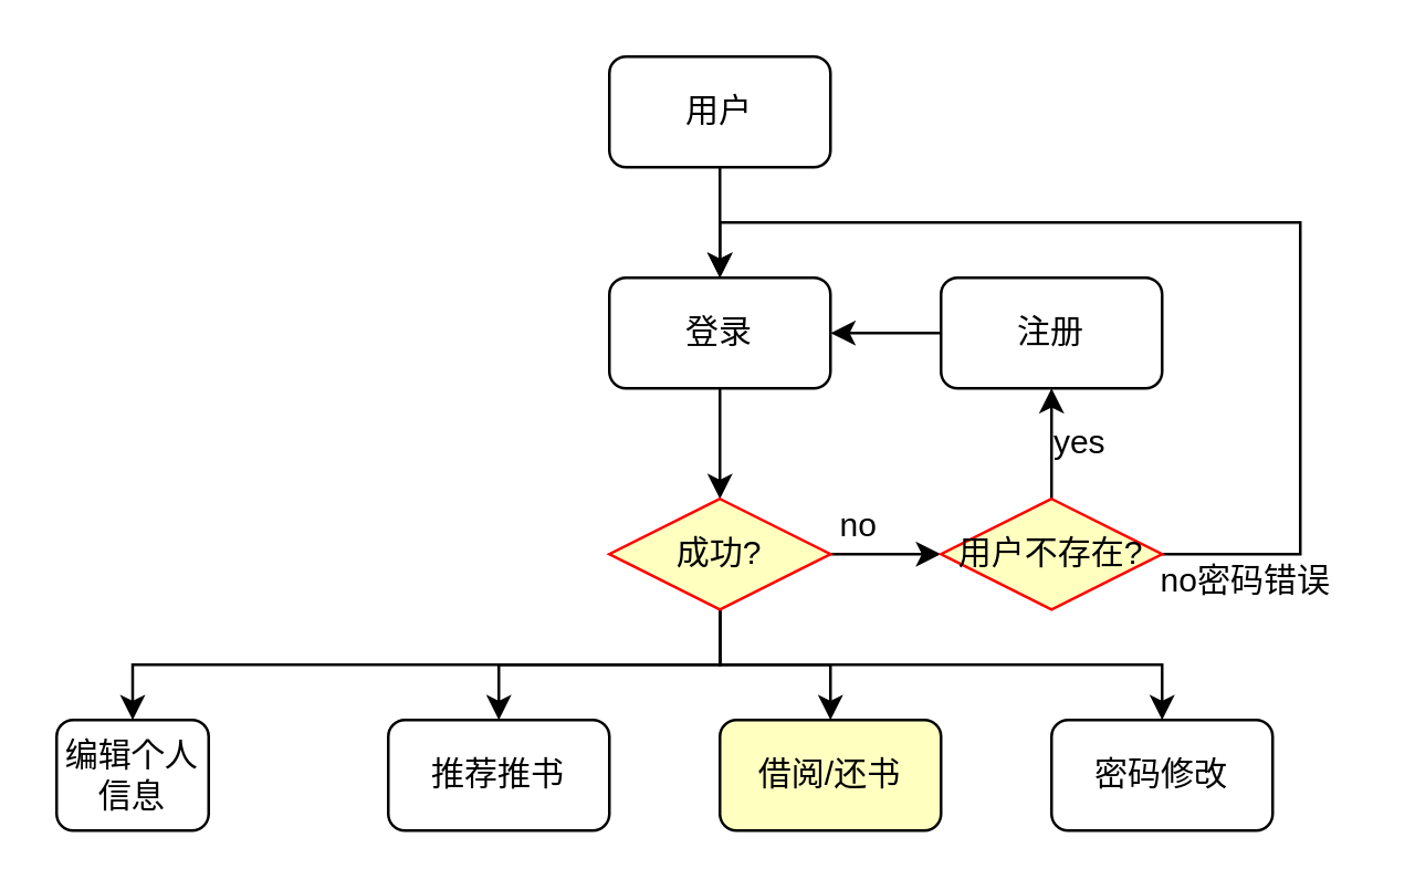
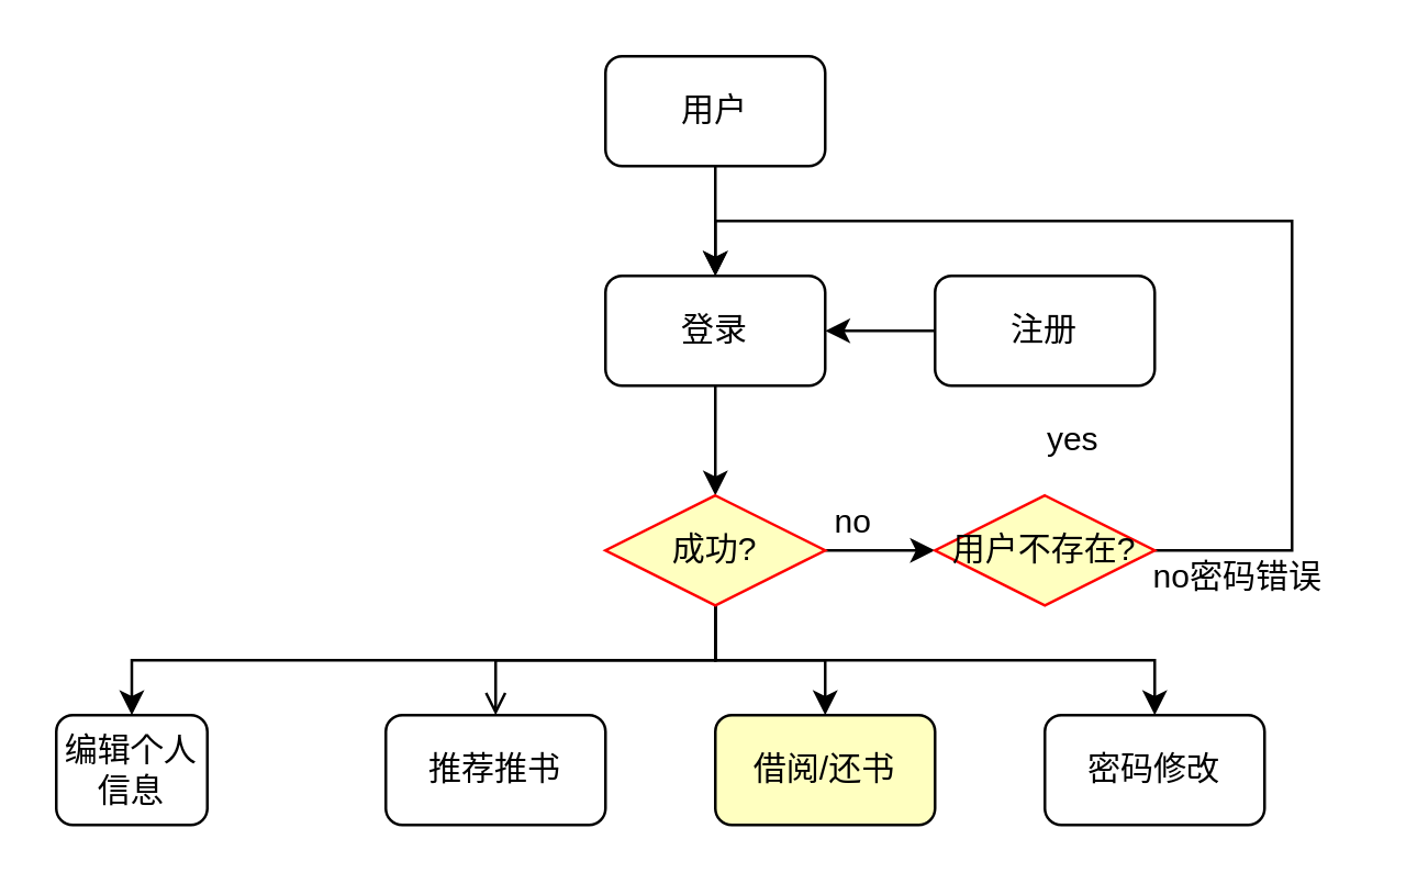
  <mxCell id="0" />
  <mxCell id="1" parent="0" />
  <mxCell id="2" value="" style="edgeStyle=orthogonalEdgeStyle;rounded=0;orthogonalLoop=1;jettySize=auto;html=1;" edge="1" parent="1" source="3" target="5"><mxGeometry relative="1" as="geometry" /></mxCell>
  <mxCell id="3" value="用户" style="rounded=1;whiteSpace=wrap;html=1;" vertex="1" parent="1"><mxGeometry x="220" y="20" width="80" height="40" as="geometry" /></mxCell>
  <mxCell id="4" value="" style="edgeStyle=orthogonalEdgeStyle;rounded=0;orthogonalLoop=1;jettySize=auto;html=1;" edge="1" parent="1" source="5" target="11"><mxGeometry relative="1" as="geometry" /></mxCell>
  <mxCell id="5" value="登录" style="rounded=1;whiteSpace=wrap;html=1;" vertex="1" parent="1"><mxGeometry x="220" y="100" width="80" height="40" as="geometry" /></mxCell>
  <mxCell id="6" style="edgeStyle=orthogonalEdgeStyle;rounded=0;orthogonalLoop=1;jettySize=auto;html=1;exitX=1;exitY=0.5;exitDx=0;exitDy=0;entryX=0;entryY=0.5;entryDx=0;entryDy=0;" edge="1" parent="1" source="11" target="14"><mxGeometry relative="1" as="geometry" /></mxCell>
  <mxCell id="7" style="edgeStyle=orthogonalEdgeStyle;rounded=0;orthogonalLoop=1;jettySize=auto;html=1;exitX=0.5;exitY=1;exitDx=0;exitDy=0;" edge="1" parent="1" source="11" target="21"><mxGeometry relative="1" as="geometry" /></mxCell>
  <mxCell id="8" style="edgeStyle=orthogonalEdgeStyle;rounded=0;orthogonalLoop=1;jettySize=auto;html=1;exitX=0.5;exitY=1;exitDx=0;exitDy=0;" edge="1" parent="1" source="11" target="22"><mxGeometry relative="1" as="geometry" /></mxCell>
- <mxCell id="9" style="edgeStyle=orthogonalEdgeStyle;rounded=0;orthogonalLoop=1;jettySize=auto;html=1;exitX=0.5;exitY=1;exitDx=0;exitDy=0;entryX=0.5;entryY=0;entryDx=0;entryDy=0;" edge="1" parent="1" source="11" target="20"><mxGeometry relative="1" as="geometry" /></mxCell>
+ <mxCell id="9" style="edgeStyle=orthogonalEdgeStyle;rounded=0;orthogonalLoop=1;jettySize=auto;html=1;exitX=0.5;exitY=1;exitDx=0;exitDy=0;entryX=0.5;entryY=0;entryDx=0;entryDy=0;endArrow=open;" edge="1" parent="1" source="11" target="20"><mxGeometry relative="1" as="geometry" /></mxCell>
  <mxCell id="10" style="edgeStyle=orthogonalEdgeStyle;rounded=0;orthogonalLoop=1;jettySize=auto;html=1;exitX=0.5;exitY=1;exitDx=0;exitDy=0;" edge="1" parent="1" source="11" target="23"><mxGeometry relative="1" as="geometry" /></mxCell>
  <mxCell id="11" value="成功?" style="rhombus;whiteSpace=wrap;html=1;fillColor=#ffffc0;strokeColor=#ff0000;" vertex="1" parent="1"><mxGeometry x="220" y="180" width="80" height="40" as="geometry" /></mxCell>
- <mxCell id="12" style="edgeStyle=orthogonalEdgeStyle;rounded=0;orthogonalLoop=1;jettySize=auto;html=1;exitX=0.5;exitY=0;exitDx=0;exitDy=0;entryX=0.5;entryY=1;entryDx=0;entryDy=0;" edge="1" parent="1" source="14" target="16"><mxGeometry relative="1" as="geometry" /></mxCell>
  <mxCell id="13" style="edgeStyle=orthogonalEdgeStyle;rounded=0;orthogonalLoop=1;jettySize=auto;html=1;exitX=1;exitY=0.5;exitDx=0;exitDy=0;entryX=0.5;entryY=0;entryDx=0;entryDy=0;" edge="1" parent="1" source="14" target="5"><mxGeometry relative="1" as="geometry"><Array as="points"><mxPoint x="470" y="200" /><mxPoint x="470" y="80" /><mxPoint x="260" y="80" /></Array></mxGeometry></mxCell>
  <mxCell id="14" value="用户不存在?" style="rhombus;whiteSpace=wrap;html=1;fillColor=#ffffc0;strokeColor=#ff0000;" vertex="1" parent="1"><mxGeometry x="340" y="180" width="80" height="40" as="geometry" /></mxCell>
  <mxCell id="15" style="edgeStyle=orthogonalEdgeStyle;rounded=0;orthogonalLoop=1;jettySize=auto;html=1;exitX=0;exitY=0.5;exitDx=0;exitDy=0;" edge="1" parent="1" source="16" target="5"><mxGeometry relative="1" as="geometry" /></mxCell>
  <mxCell id="16" value="注册" style="rounded=1;whiteSpace=wrap;html=1;" vertex="1" parent="1"><mxGeometry x="340" y="100" width="80" height="40" as="geometry" /></mxCell>
  <mxCell id="17" value="no" style="text;html=1;align=center;verticalAlign=middle;resizable=0;points=[];autosize=1;strokeColor=none;fillColor=none;" vertex="1" parent="1"><mxGeometry x="295" y="180" width="30" height="20" as="geometry" /></mxCell>
  <mxCell id="18" value="yes" style="text;html=1;align=center;verticalAlign=middle;resizable=0;points=[];autosize=1;strokeColor=none;fillColor=none;" vertex="1" parent="1"><mxGeometry x="375" y="150" width="30" height="20" as="geometry" /></mxCell>
  <mxCell id="19" value="no密码错误" style="text;html=1;align=center;verticalAlign=middle;resizable=0;points=[];autosize=1;strokeColor=none;fillColor=none;" vertex="1" parent="1"><mxGeometry x="410" y="200" width="80" height="20" as="geometry" /></mxCell>
  <mxCell id="20" value="推荐推书" style="rounded=1;whiteSpace=wrap;html=1;" vertex="1" parent="1"><mxGeometry x="140" y="260" width="80" height="40" as="geometry" /></mxCell>
  <mxCell id="21" value="借阅/还书" style="rounded=1;whiteSpace=wrap;html=1;fillColor=#ffffc0;" vertex="1" parent="1"><mxGeometry x="260" y="260" width="80" height="40" as="geometry" /></mxCell>
  <mxCell id="22" value="密码修改" style="rounded=1;whiteSpace=wrap;html=1;" vertex="1" parent="1"><mxGeometry x="380" y="260" width="80" height="40" as="geometry" /></mxCell>
  <mxCell id="23" value="编辑个人信息" style="rounded=1;whiteSpace=wrap;html=1;" vertex="1" parent="1"><mxGeometry x="20" y="260" width="55" height="40" as="geometry" /></mxCell>
